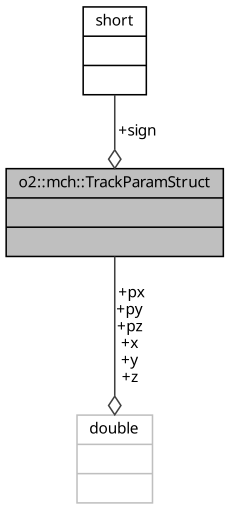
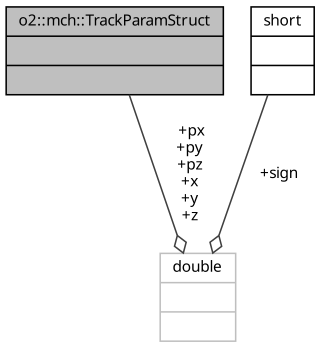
  digraph {
    fontname="Noto Sans"
    node [color=black fontname="Noto Sans" fontsize=10 shape=record]
    edge [arrowhead=odiamond color=grey25 fontname="Noto Sans" fontsize=10 labelfontname=Helvetica labelfontsize=10 style=solid]
    n1 [fillcolor=grey75 fontcolor=black height=0.2 label="{o2::mch::TrackParamStruct\n||}" style=filled width=0.4]
    n2 [color=grey75 height=0.2 label="{double\n||}" width=0.4]
    n3 [height=0.2 label="{short\n||}" width=0.4]
    n1 -> n2 [label=" +px\n+py\n+pz\n+x\n+y\n+z"]
-   n3 -> n1 [label=" +sign"]
+   n3 -> n2 [label=" +sign"]
  }
